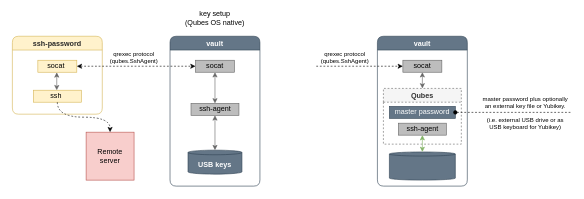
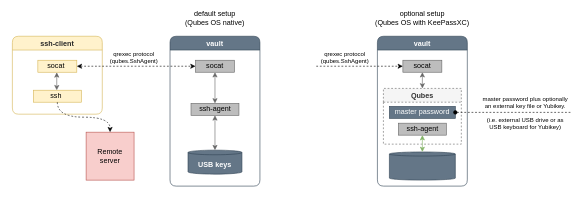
  <mxCell id="0" />
  <mxCell id="1" parent="0" />
  <mxCell id="2" value="vault" style="swimlane;whiteSpace=wrap;html=1;rounded=1;shadow=0;glass=0;comic=0;startSize=23;swimlaneFillColor=#ffffff;fontColor=#ffffff;fillColor=#647687;strokeColor=#314354;" parent="1" vertex="1"><mxGeometry x="629" y="60" width="150" height="250" as="geometry"><mxRectangle x="878" y="40" width="170" height="23" as="alternateBounds" /></mxGeometry></mxCell>
  <mxCell id="3" value="" style="rounded=0;whiteSpace=wrap;html=1;glass=0;comic=0;strokeWidth=1;fillColor=#BDBDBD;strokeColor=#666666;" parent="2" vertex="1"><mxGeometry x="42.5" y="40" width="65" height="20" as="geometry" /></mxCell>
  <mxCell id="4" value="" style="endArrow=classic;startArrow=classic;html=1;strokeColor=#666666;entryX=0.5;entryY=1;entryDx=0;entryDy=0;" parent="2" source="6" target="3" edge="1"><mxGeometry width="50" height="50" relative="1" as="geometry"><mxPoint x="75" y="100" as="sourcePoint" /><mxPoint x="120" y="110" as="targetPoint" /></mxGeometry></mxCell>
  <mxCell id="5" value="socat" style="text;html=1;strokeColor=none;fillColor=none;align=center;verticalAlign=middle;whiteSpace=wrap;rounded=0;glass=0;comic=0;" parent="2" vertex="1"><mxGeometry x="55" y="40" width="40" height="20" as="geometry" /></mxCell>
  <mxCell id="6" value="Qubes" style="swimlane;whiteSpace=wrap;html=1;rounded=0;shadow=0;glass=0;comic=0;startSize=23;swimlaneFillColor=#ffffff;fillColor=#f5f5f5;strokeColor=#666666;dashed=1;fontColor=#333333;" parent="2" vertex="1"><mxGeometry x="10" y="87" width="130" height="93" as="geometry"><mxRectangle x="878" y="40" width="170" height="23" as="alternateBounds" /></mxGeometry></mxCell>
  <mxCell id="7" value="" style="shape=cylinder3;whiteSpace=wrap;html=1;boundedLbl=1;backgroundOutline=1;size=3.429;rounded=0;glass=0;comic=0;strokeColor=#314354;strokeWidth=1;fillColor=#647687;fontColor=#ffffff;" parent="6" vertex="1"><mxGeometry x="10" y="106" width="110" height="47" as="geometry" /></mxCell>
  <mxCell id="8" value="" style="rounded=0;whiteSpace=wrap;html=1;glass=0;comic=0;strokeWidth=1;fillColor=#BDBDBD;strokeColor=#666666;" parent="6" vertex="1"><mxGeometry x="25" y="58" width="80" height="20" as="geometry" /></mxCell>
  <mxCell id="9" value="&lt;div&gt;ssh-agent&lt;/div&gt;" style="text;html=1;strokeColor=none;fillColor=none;align=center;verticalAlign=middle;whiteSpace=wrap;rounded=0;glass=0;comic=0;" parent="6" vertex="1"><mxGeometry x="32.5" y="58" width="65" height="20" as="geometry" /></mxCell>
  <mxCell id="10" value="" style="endArrow=classic;startArrow=classic;html=1;entryX=0.5;entryY=1;entryDx=0;entryDy=0;strokeColor=#82b366;fillColor=#d5e8d4;" parent="6" source="7" target="8" edge="1"><mxGeometry width="50" height="50" relative="1" as="geometry"><mxPoint x="257" y="-40" as="sourcePoint" /><mxPoint x="-576" y="-60" as="targetPoint" /></mxGeometry></mxCell>
  <mxCell id="11" value="&lt;div&gt;master password&lt;br&gt;&lt;/div&gt;" style="text;html=1;strokeColor=#314354;fillColor=#647687;align=center;verticalAlign=middle;whiteSpace=wrap;rounded=0;glass=0;comic=0;fontColor=#ffffff;" parent="6" vertex="1"><mxGeometry x="10" y="30" width="110" height="20" as="geometry" /></mxCell>
  <mxCell id="12" style="edgeStyle=orthogonalEdgeStyle;rounded=0;orthogonalLoop=1;jettySize=auto;html=1;startArrow=oval;startFill=1;endArrow=none;endFill=0;dashed=1;exitX=1;exitY=0.5;exitDx=0;exitDy=0;" parent="2" edge="1"><mxGeometry relative="1" as="geometry"><mxPoint x="322" y="127" as="targetPoint" /><mxPoint x="130" y="127" as="sourcePoint" /></mxGeometry></mxCell>
  <mxCell id="13" value="vault" style="swimlane;whiteSpace=wrap;html=1;rounded=1;shadow=0;glass=0;comic=0;startSize=23;swimlaneFillColor=#ffffff;fontColor=#ffffff;fillColor=#647687;strokeColor=#314354;" parent="1" vertex="1"><mxGeometry x="283" y="60" width="150" height="250" as="geometry" /></mxCell>
  <mxCell id="14" value="" style="shape=cylinder3;whiteSpace=wrap;html=1;boundedLbl=1;backgroundOutline=1;size=3.857;rounded=0;glass=0;comic=0;strokeColor=#314354;strokeWidth=1;fillColor=#647687;fontColor=#ffffff;" parent="13" vertex="1"><mxGeometry x="30" y="190" width="90" height="40" as="geometry" /></mxCell>
  <mxCell id="15" value="" style="rounded=0;whiteSpace=wrap;html=1;glass=0;comic=0;strokeWidth=1;fillColor=#BDBDBD;strokeColor=#666666;" parent="13" vertex="1"><mxGeometry x="42.5" y="40" width="65" height="20" as="geometry" /></mxCell>
  <mxCell id="16" value="" style="rounded=0;whiteSpace=wrap;html=1;glass=0;comic=0;strokeWidth=1;fillColor=#BDBDBD;strokeColor=#666666;" parent="13" vertex="1"><mxGeometry x="35" y="112" width="80" height="20" as="geometry" /></mxCell>
  <mxCell id="17" value="" style="endArrow=classic;startArrow=classic;html=1;entryX=0.5;entryY=1;entryDx=0;entryDy=0;strokeColor=#666666;" parent="13" source="14" target="16" edge="1"><mxGeometry width="50" height="50" relative="1" as="geometry"><mxPoint x="70" y="220" as="sourcePoint" /><mxPoint x="120" y="170" as="targetPoint" /></mxGeometry></mxCell>
  <mxCell id="18" value="&lt;div&gt;ssh-agent&lt;/div&gt;" style="text;html=1;strokeColor=none;fillColor=none;align=center;verticalAlign=middle;whiteSpace=wrap;rounded=0;glass=0;comic=0;" parent="13" vertex="1"><mxGeometry x="42.5" y="112" width="65" height="20" as="geometry" /></mxCell>
  <mxCell id="19" value="" style="endArrow=classic;startArrow=classic;html=1;strokeColor=#666666;entryX=0.5;entryY=1;entryDx=0;entryDy=0;exitX=0.5;exitY=0;exitDx=0;exitDy=0;" parent="13" source="18" target="15" edge="1"><mxGeometry width="50" height="50" relative="1" as="geometry"><mxPoint x="70" y="160" as="sourcePoint" /><mxPoint x="120" y="110" as="targetPoint" /></mxGeometry></mxCell>
  <mxCell id="20" value="&lt;div&gt;&lt;b&gt;USB keys&lt;/b&gt;&lt;/div&gt;" style="text;html=1;strokeColor=none;fillColor=none;align=center;verticalAlign=middle;whiteSpace=wrap;rounded=0;glass=0;comic=0;fontColor=#FFFFFF;" parent="13" vertex="1"><mxGeometry x="40" y="204" width="70" height="20" as="geometry" /></mxCell>
  <mxCell id="21" value="socat" style="text;html=1;strokeColor=none;fillColor=none;align=center;verticalAlign=middle;whiteSpace=wrap;rounded=0;glass=0;comic=0;" parent="13" vertex="1"><mxGeometry x="55" y="40" width="40" height="20" as="geometry" /></mxCell>
  <mxCell id="22" value="" style="endArrow=classic;startArrow=none;html=1;entryX=0;entryY=0.5;entryDx=0;entryDy=0;dashed=1;startFill=0;" parent="13" edge="1" target="3"><mxGeometry width="50" height="50" relative="1" as="geometry"><mxPoint x="244" y="50" as="sourcePoint" /><mxPoint x="325" y="49.5" as="targetPoint" /></mxGeometry></mxCell>
- <mxCell id="23" value="&lt;font color=&quot;#262626&quot;&gt;ssh-password&lt;/font&gt;" style="swimlane;whiteSpace=wrap;html=1;rounded=1;shadow=0;glass=0;comic=0;strokeColor=#d6b656;fillColor=#fff2cc;startSize=23;swimlaneFillColor=#ffffff;" parent="1" vertex="1"><mxGeometry x="20" y="60" width="150" height="130" as="geometry"><mxRectangle x="337" y="40" width="120" height="23" as="alternateBounds" /></mxGeometry></mxCell>
+ <mxCell id="23" value="&lt;font color=&quot;#262626&quot;&gt;ssh-client&lt;/font&gt;" style="swimlane;whiteSpace=wrap;html=1;rounded=1;shadow=0;glass=0;comic=0;strokeColor=#d6b656;fillColor=#fff2cc;startSize=23;swimlaneFillColor=#ffffff;" parent="1" vertex="1"><mxGeometry x="20" y="60" width="150" height="130" as="geometry"><mxRectangle x="337" y="40" width="120" height="23" as="alternateBounds" /></mxGeometry></mxCell>
  <mxCell id="24" value="" style="rounded=0;whiteSpace=wrap;html=1;glass=0;comic=0;strokeWidth=1;fillColor=#fff2cc;strokeColor=#d6b656;" parent="23" vertex="1"><mxGeometry x="42.5" y="40" width="65" height="20" as="geometry" /></mxCell>
  <mxCell id="25" value="socat" style="text;html=1;align=center;verticalAlign=middle;whiteSpace=wrap;rounded=0;glass=0;comic=0;" parent="23" vertex="1"><mxGeometry x="42.5" y="40" width="60" height="20" as="geometry" /></mxCell>
  <mxCell id="26" value="" style="rounded=0;whiteSpace=wrap;html=1;glass=0;comic=0;strokeWidth=1;fillColor=#fff2cc;strokeColor=#d6b656;" parent="23" vertex="1"><mxGeometry x="35" y="90" width="80" height="20" as="geometry" /></mxCell>
  <mxCell id="27" value="" style="endArrow=classic;startArrow=classic;html=1;strokeColor=#666666;entryX=0.526;entryY=1.015;entryDx=0;entryDy=0;entryPerimeter=0;" parent="23" target="25" edge="1"><mxGeometry width="50" height="50" relative="1" as="geometry"><mxPoint x="74" y="90" as="sourcePoint" /><mxPoint x="74.66" y="60" as="targetPoint" /></mxGeometry></mxCell>
  <mxCell id="28" value="ssh" style="text;html=1;strokeColor=none;fillColor=none;align=center;verticalAlign=middle;whiteSpace=wrap;rounded=0;" parent="23" vertex="1"><mxGeometry x="52.5" y="90" width="40" height="20" as="geometry" /></mxCell>
  <mxCell id="29" value="&lt;div style=&quot;font-size: 10px&quot;&gt;&lt;font style=&quot;font-size: 10px&quot;&gt;qrexec protocol&lt;/font&gt;&lt;/div&gt;&lt;div style=&quot;font-size: 10px&quot;&gt;&lt;font style=&quot;font-size: 10px&quot;&gt;(qubes.SshAgent)&lt;br&gt;&lt;/font&gt;&lt;/div&gt;" style="text;html=1;strokeColor=none;fillColor=none;align=center;verticalAlign=middle;whiteSpace=wrap;rounded=0;glass=0;comic=0;" parent="1" vertex="1"><mxGeometry x="203" y="90" width="40" height="10" as="geometry" /></mxCell>
  <mxCell id="30" value="" style="whiteSpace=wrap;html=1;aspect=fixed;rounded=0;glass=0;comic=0;strokeColor=#b85450;strokeWidth=1;fillColor=#f8cecc;" parent="1" vertex="1"><mxGeometry x="143" y="220" width="80" height="80" as="geometry" /></mxCell>
  <mxCell id="31" value="" style="endArrow=classic;startArrow=classic;html=1;entryX=0;entryY=0.5;entryDx=0;entryDy=0;dashed=1;exitX=1;exitY=0.5;exitDx=0;exitDy=0;" parent="1" source="24" target="15" edge="1"><mxGeometry width="50" height="50" relative="1" as="geometry"><mxPoint x="153" y="150" as="sourcePoint" /><mxPoint x="203" y="100" as="targetPoint" /></mxGeometry></mxCell>
  <mxCell id="32" value="Remote server" style="text;html=1;strokeColor=none;fillColor=none;align=center;verticalAlign=middle;whiteSpace=wrap;rounded=0;glass=0;comic=0;" parent="1" vertex="1"><mxGeometry x="163" y="250" width="40" height="20" as="geometry" /></mxCell>
  <mxCell id="33" style="edgeStyle=orthogonalEdgeStyle;rounded=0;orthogonalLoop=1;jettySize=auto;html=1;entryX=0.5;entryY=0;entryDx=0;entryDy=0;strokeColor=#080808;curved=1;dashed=1;exitX=0.5;exitY=1;exitDx=0;exitDy=0;" parent="1" source="26" target="30" edge="1"><mxGeometry relative="1" as="geometry"><mxPoint x="223" y="140" as="sourcePoint" /></mxGeometry></mxCell>
- <mxCell id="34" value="&lt;div&gt;key setup&lt;/div&gt;&lt;div&gt;(Qubes OS native)&lt;/div&gt;" style="text;html=1;strokeColor=none;fillColor=none;align=center;verticalAlign=middle;whiteSpace=wrap;rounded=0;" parent="1" vertex="1"><mxGeometry x="298" width="120" height="20" as="geometry" y="20" /></mxCell>
+ <mxCell id="34" value="&lt;div&gt;default setup&lt;/div&gt;&lt;div&gt;(Qubes OS native)&lt;/div&gt;" style="text;html=1;strokeColor=none;fillColor=none;align=center;verticalAlign=middle;whiteSpace=wrap;rounded=0;" parent="1" vertex="1"><mxGeometry x="298" width="120" height="20" as="geometry" y="20" /></mxCell>
+ <mxCell id="35" value="optional setup&lt;div&gt;(Qubes OS with KeePassXC)&lt;/div&gt;" style="text;html=1;strokeColor=none;fillColor=none;align=center;verticalAlign=middle;whiteSpace=wrap;rounded=0;" parent="1" vertex="1"><mxGeometry x="619" width="170" height="20" as="geometry" y="20" /></mxCell>
  <mxCell id="36" value="&lt;div style=&quot;font-size: 10px&quot;&gt;&lt;font style=&quot;font-size: 10px&quot;&gt;qrexec protocol&lt;/font&gt;&lt;/div&gt;&lt;div style=&quot;font-size: 10px&quot;&gt;&lt;font style=&quot;font-size: 10px&quot;&gt;(qubes.SshAgent)&lt;br&gt;&lt;/font&gt;&lt;/div&gt;" style="text;html=1;strokeColor=none;fillColor=none;align=center;verticalAlign=middle;whiteSpace=wrap;rounded=0;glass=0;comic=0;" parent="1" vertex="1"><mxGeometry x="555" y="90" width="40" height="10" as="geometry" /></mxCell>
  <mxCell id="37" value="&lt;div style=&quot;font-size: 10px&quot;&gt;&lt;font style=&quot;font-size: 10px&quot; face=&quot;Helvetica&quot;&gt;master password plus optionally an external key file or Yubikey.&lt;br&gt;&lt;/font&gt;&lt;/div&gt;&lt;div style=&quot;font-size: 10px&quot;&gt;&lt;font style=&quot;font-size: 10px&quot; face=&quot;Helvetica&quot;&gt;&lt;br&gt;&lt;/font&gt;&lt;/div&gt;&lt;div style=&quot;font-size: 10px&quot;&gt;&lt;font style=&quot;font-size: 10px&quot; face=&quot;Helvetica&quot;&gt;(i.e. external USB drive or as USB keyboard for Yubikey) &lt;br&gt;&lt;/font&gt;&lt;/div&gt;" style="text;html=1;strokeColor=none;fillColor=none;align=center;verticalAlign=middle;whiteSpace=wrap;rounded=0;" parent="1" vertex="1"><mxGeometry x="800" y="155" width="152" height="65.5" as="geometry" /></mxCell>
